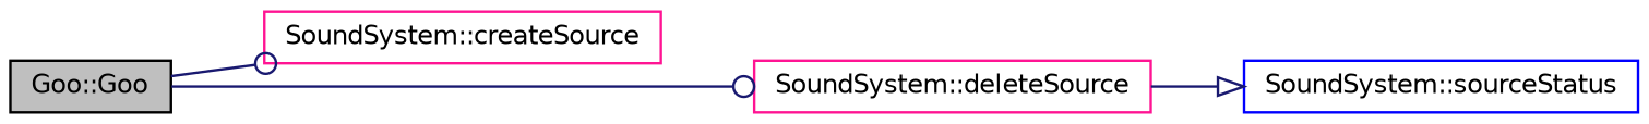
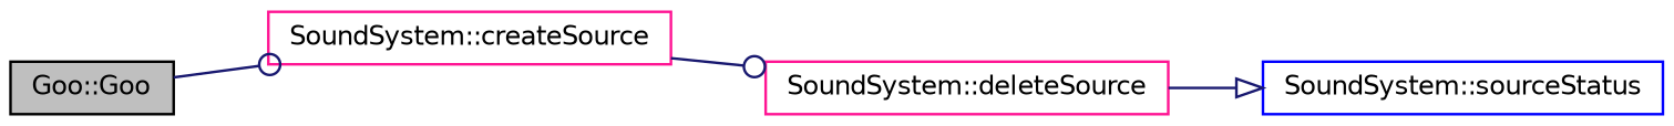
  digraph {
    rankdir=LR
    node [color=deeppink fillcolor=white fontname=Helvetica fontsize=10 shape=record style=filled]
    edge [arrowhead=odot color=midnightblue fontname=Helvetica fontsize=10 labelfontname=Helvetica labelfontsize=10 style=solid]
    n1 [color=black fillcolor=grey75 fontcolor=black height=0.2 label="Goo::Goo" width=0.4]
    n2 [height=0.2 label="SoundSystem::createSource" width=0.4]
    n3 [height=0.2 label="SoundSystem::deleteSource" width=0.4]
    n4 [color=blue height=0.2 label="SoundSystem::sourceStatus" width=0.4]
    n1 -> n2
-   n1 -> n3
+   n2 -> n3
    n3 -> n4 [arrowhead=onormal]
  }
